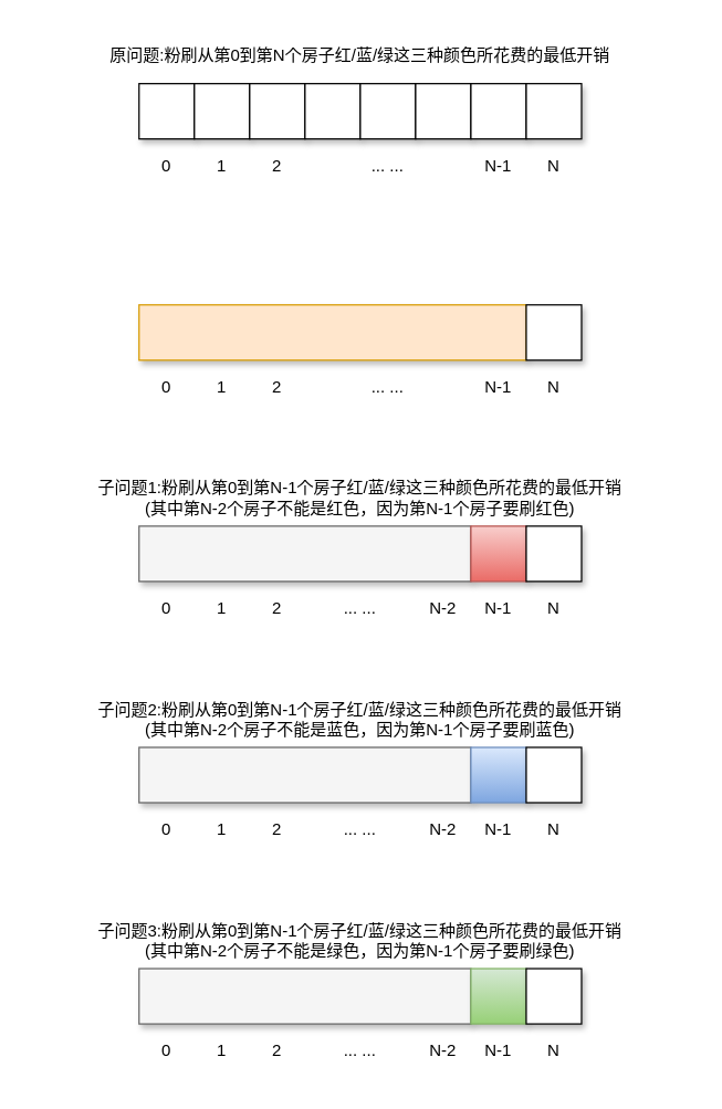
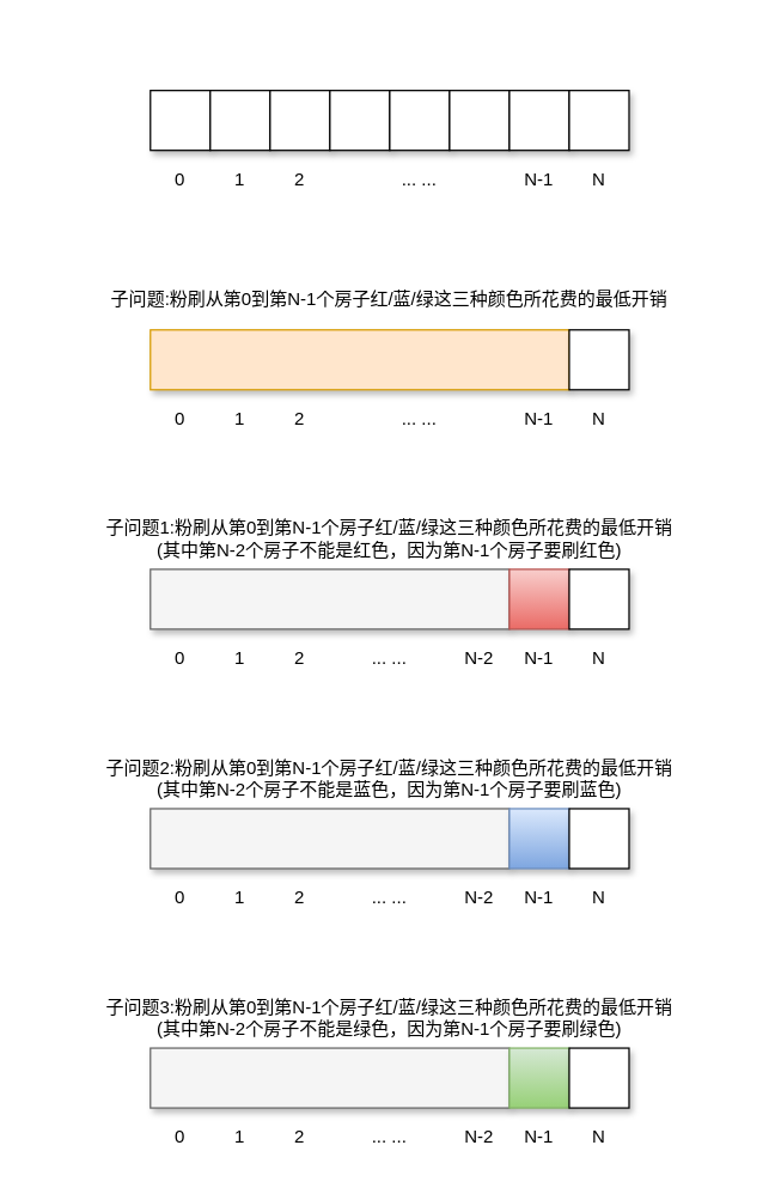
  <mxCell id="0" />
  <mxCell id="1" parent="0" />
  <mxCell id="2" value="" style="rounded=0;whiteSpace=wrap;html=1;glass=0;shadow=1;fillColor=#f5f5f5;strokeColor=#666666;fontColor=#333333;" vertex="1" parent="1"><mxGeometry x="100" y="700" width="240" height="40" as="geometry" /></mxCell>
  <mxCell id="3" value="" style="rounded=0;whiteSpace=wrap;html=1;glass=0;shadow=1;fillColor=#f5f5f5;strokeColor=#666666;fontColor=#333333;" vertex="1" parent="1"><mxGeometry x="100" y="540" width="240" height="40" as="geometry" /></mxCell>
  <mxCell id="4" value="" style="rounded=0;whiteSpace=wrap;html=1;glass=0;shadow=1;fillColor=#f5f5f5;strokeColor=#666666;fontColor=#333333;" vertex="1" parent="1"><mxGeometry x="100" y="380" width="240" height="40" as="geometry" /></mxCell>
  <mxCell id="5" value="" style="rounded=0;whiteSpace=wrap;html=1;glass=0;shadow=1;fillColor=#d5e8d4;gradientColor=#97d077;strokeColor=#82b366;" vertex="1" parent="1"><mxGeometry x="340" y="700" width="40" height="40" as="geometry" /></mxCell>
  <mxCell id="6" value="" style="rounded=0;whiteSpace=wrap;html=1;glass=0;shadow=1;fillColor=#f8cecc;strokeColor=#b85450;gradientColor=#ea6b66;" vertex="1" parent="1"><mxGeometry x="340" y="380" width="40" height="40" as="geometry" /></mxCell>
  <mxCell id="7" value="" style="rounded=0;whiteSpace=wrap;html=1;glass=0;shadow=1;fillColor=#dae8fc;gradientColor=#7ea6e0;strokeColor=#6c8ebf;" vertex="1" parent="1"><mxGeometry x="340" y="540" width="40" height="40" as="geometry" /></mxCell>
  <mxCell id="8" value="" style="rounded=0;whiteSpace=wrap;html=1;glass=0;shadow=1;" vertex="1" parent="1"><mxGeometry x="100" y="60" width="40" height="40" as="geometry" /></mxCell>
  <mxCell id="9" value="" style="rounded=0;whiteSpace=wrap;html=1;glass=0;shadow=1;" vertex="1" parent="1"><mxGeometry x="140" y="60" width="40" height="40" as="geometry" /></mxCell>
  <mxCell id="10" value="0" style="rounded=0;whiteSpace=wrap;html=1;glass=0;shadow=1;opacity=0;" vertex="1" parent="1"><mxGeometry x="100" y="420" width="40" height="40" as="geometry" /></mxCell>
  <mxCell id="11" value="1" style="rounded=0;whiteSpace=wrap;html=1;glass=0;shadow=1;opacity=0;" vertex="1" parent="1"><mxGeometry x="140" y="420" width="40" height="40" as="geometry" /></mxCell>
  <mxCell id="12" value="2" style="rounded=0;whiteSpace=wrap;html=1;glass=0;shadow=1;opacity=0;" vertex="1" parent="1"><mxGeometry x="180" y="420" width="40" height="40" as="geometry" /></mxCell>
  <mxCell id="13" value="... ..." style="rounded=0;whiteSpace=wrap;html=1;glass=0;shadow=1;opacity=0;" vertex="1" parent="1"><mxGeometry x="220" y="420" width="80" height="40" as="geometry" /></mxCell>
  <mxCell id="14" value="N-1" style="rounded=0;whiteSpace=wrap;html=1;glass=0;shadow=1;opacity=0;" vertex="1" parent="1"><mxGeometry x="340" y="420" width="40" height="40" as="geometry" /></mxCell>
  <mxCell id="15" value="N" style="rounded=0;whiteSpace=wrap;html=1;glass=0;shadow=1;opacity=0;" vertex="1" parent="1"><mxGeometry x="380" y="420" width="40" height="40" as="geometry" /></mxCell>
  <mxCell id="16" value="0" style="rounded=0;whiteSpace=wrap;html=1;glass=0;shadow=1;opacity=0;" vertex="1" parent="1"><mxGeometry x="100" y="580" width="40" height="40" as="geometry" /></mxCell>
  <mxCell id="17" value="1" style="rounded=0;whiteSpace=wrap;html=1;glass=0;shadow=1;opacity=0;" vertex="1" parent="1"><mxGeometry x="140" y="580" width="40" height="40" as="geometry" /></mxCell>
  <mxCell id="18" value="2" style="rounded=0;whiteSpace=wrap;html=1;glass=0;shadow=1;opacity=0;" vertex="1" parent="1"><mxGeometry x="180" y="580" width="40" height="40" as="geometry" /></mxCell>
  <mxCell id="19" value="... ..." style="rounded=0;whiteSpace=wrap;html=1;glass=0;shadow=1;opacity=0;" vertex="1" parent="1"><mxGeometry x="220" y="580" width="80" height="40" as="geometry" /></mxCell>
  <mxCell id="20" value="N-1" style="rounded=0;whiteSpace=wrap;html=1;glass=0;shadow=1;opacity=0;" vertex="1" parent="1"><mxGeometry x="340" y="580" width="40" height="40" as="geometry" /></mxCell>
  <mxCell id="21" value="N" style="rounded=0;whiteSpace=wrap;html=1;glass=0;shadow=1;opacity=0;" vertex="1" parent="1"><mxGeometry x="380" y="580" width="40" height="40" as="geometry" /></mxCell>
  <mxCell id="22" value="0" style="rounded=0;whiteSpace=wrap;html=1;glass=0;shadow=1;opacity=0;" vertex="1" parent="1"><mxGeometry x="100" y="740" width="40" height="40" as="geometry" /></mxCell>
  <mxCell id="23" value="1" style="rounded=0;whiteSpace=wrap;html=1;glass=0;shadow=1;opacity=0;" vertex="1" parent="1"><mxGeometry x="140" y="740" width="40" height="40" as="geometry" /></mxCell>
  <mxCell id="24" value="2" style="rounded=0;whiteSpace=wrap;html=1;glass=0;shadow=1;opacity=0;" vertex="1" parent="1"><mxGeometry x="180" y="740" width="40" height="40" as="geometry" /></mxCell>
  <mxCell id="25" value="... ..." style="rounded=0;whiteSpace=wrap;html=1;glass=0;shadow=1;opacity=0;" vertex="1" parent="1"><mxGeometry x="220" y="740" width="80" height="40" as="geometry" /></mxCell>
  <mxCell id="26" value="N-1" style="rounded=0;whiteSpace=wrap;html=1;glass=0;shadow=1;opacity=0;" vertex="1" parent="1"><mxGeometry x="340" y="740" width="40" height="40" as="geometry" /></mxCell>
  <mxCell id="27" value="N" style="rounded=0;whiteSpace=wrap;html=1;glass=0;shadow=1;opacity=0;" vertex="1" parent="1"><mxGeometry x="380" y="740" width="40" height="40" as="geometry" /></mxCell>
  <mxCell id="28" value="0" style="rounded=0;whiteSpace=wrap;html=1;glass=0;shadow=1;opacity=0;" vertex="1" parent="1"><mxGeometry x="100" y="100" width="40" height="40" as="geometry" /></mxCell>
  <mxCell id="29" value="1" style="rounded=0;whiteSpace=wrap;html=1;glass=0;shadow=1;opacity=0;" vertex="1" parent="1"><mxGeometry x="140" y="100" width="40" height="40" as="geometry" /></mxCell>
  <mxCell id="30" value="2" style="rounded=0;whiteSpace=wrap;html=1;glass=0;shadow=1;opacity=0;" vertex="1" parent="1"><mxGeometry x="180" y="100" width="40" height="40" as="geometry" /></mxCell>
  <mxCell id="31" value="... ..." style="rounded=0;whiteSpace=wrap;html=1;glass=0;shadow=1;opacity=0;" vertex="1" parent="1"><mxGeometry x="220" y="100" width="120" height="40" as="geometry" /></mxCell>
  <mxCell id="32" value="N-1" style="rounded=0;whiteSpace=wrap;html=1;glass=0;shadow=1;opacity=0;" vertex="1" parent="1"><mxGeometry x="340" y="100" width="40" height="40" as="geometry" /></mxCell>
  <mxCell id="33" value="N" style="rounded=0;whiteSpace=wrap;html=1;glass=0;shadow=1;opacity=0;" vertex="1" parent="1"><mxGeometry x="380" y="100" width="40" height="40" as="geometry" /></mxCell>
  <mxCell id="34" value="" style="rounded=0;whiteSpace=wrap;html=1;glass=0;shadow=1;" vertex="1" parent="1"><mxGeometry x="180" y="60" width="40" height="40" as="geometry" /></mxCell>
  <mxCell id="35" value="" style="rounded=0;whiteSpace=wrap;html=1;glass=0;shadow=1;" vertex="1" parent="1"><mxGeometry x="220" y="60" width="40" height="40" as="geometry" /></mxCell>
  <mxCell id="36" value="" style="rounded=0;whiteSpace=wrap;html=1;glass=0;shadow=1;" vertex="1" parent="1"><mxGeometry x="260" y="60" width="40" height="40" as="geometry" /></mxCell>
  <mxCell id="37" value="" style="rounded=0;whiteSpace=wrap;html=1;glass=0;shadow=1;" vertex="1" parent="1"><mxGeometry x="300" y="60" width="40" height="40" as="geometry" /></mxCell>
  <mxCell id="38" value="" style="rounded=0;whiteSpace=wrap;html=1;glass=0;shadow=1;" vertex="1" parent="1"><mxGeometry x="340" y="60" width="40" height="40" as="geometry" /></mxCell>
  <mxCell id="39" value="" style="rounded=0;whiteSpace=wrap;html=1;glass=0;shadow=1;" vertex="1" parent="1"><mxGeometry x="380" y="60" width="40" height="40" as="geometry" /></mxCell>
- <mxCell id="40" value="原问题:粉刷从第0到第N个房子红/蓝/绿这三种颜色所花费的最低开销" style="text;html=1;strokeColor=none;fillColor=none;align=center;verticalAlign=middle;whiteSpace=wrap;rounded=0;shadow=1;glass=0;opacity=0;" vertex="1" parent="1"><mxGeometry x="20" y="20" width="480" height="40" as="geometry" /></mxCell>
  <mxCell id="41" value="子问题1:粉刷从第0到第N-1个房子红/蓝/绿这三种颜色所花费的最低开销&lt;br&gt;(其中第N-2个房子不能是红色，因为第N-1个房子要刷红色)" style="text;html=1;strokeColor=none;fillColor=none;align=center;verticalAlign=middle;whiteSpace=wrap;rounded=0;shadow=1;glass=0;opacity=0;" vertex="1" parent="1"><mxGeometry x="20" y="340" width="480" height="40" as="geometry" /></mxCell>
  <mxCell id="42" value="子问题2:粉刷从第0到第N-1个房子红/蓝/绿这三种颜色所花费的最低开销&lt;br&gt;(其中第N-2个房子不能是蓝色，因为第N-1个房子要刷蓝色)" style="text;html=1;strokeColor=none;fillColor=none;align=center;verticalAlign=middle;whiteSpace=wrap;rounded=0;shadow=1;glass=0;opacity=0;" vertex="1" parent="1"><mxGeometry x="20" y="500" width="480" height="40" as="geometry" /></mxCell>
  <mxCell id="43" value="子问题3:粉刷从第0到第N-1个房子红/蓝/绿这三种颜色所花费的最低开销&lt;br&gt;(其中第N-2个房子不能是绿色，因为第N-1个房子要刷绿色)" style="text;html=1;strokeColor=none;fillColor=none;align=center;verticalAlign=middle;whiteSpace=wrap;rounded=0;shadow=1;glass=0;opacity=0;" vertex="1" parent="1"><mxGeometry x="20" y="660" width="480" height="40" as="geometry" /></mxCell>
  <mxCell id="44" value="" style="rounded=0;whiteSpace=wrap;html=1;glass=0;shadow=1;fillColor=#ffe6cc;strokeColor=#d79b00;" vertex="1" parent="1"><mxGeometry x="100" y="220" width="280" height="40" as="geometry" /></mxCell>
  <mxCell id="45" value="0" style="rounded=0;whiteSpace=wrap;html=1;glass=0;shadow=1;opacity=0;" vertex="1" parent="1"><mxGeometry x="100" y="260" width="40" height="40" as="geometry" /></mxCell>
  <mxCell id="46" value="1" style="rounded=0;whiteSpace=wrap;html=1;glass=0;shadow=1;opacity=0;" vertex="1" parent="1"><mxGeometry x="140" y="260" width="40" height="40" as="geometry" /></mxCell>
  <mxCell id="47" value="2" style="rounded=0;whiteSpace=wrap;html=1;glass=0;shadow=1;opacity=0;" vertex="1" parent="1"><mxGeometry x="180" y="260" width="40" height="40" as="geometry" /></mxCell>
  <mxCell id="48" value="... ..." style="rounded=0;whiteSpace=wrap;html=1;glass=0;shadow=1;opacity=0;" vertex="1" parent="1"><mxGeometry x="220" y="260" width="120" height="40" as="geometry" /></mxCell>
  <mxCell id="49" value="N-1" style="rounded=0;whiteSpace=wrap;html=1;glass=0;shadow=1;opacity=0;" vertex="1" parent="1"><mxGeometry x="340" y="260" width="40" height="40" as="geometry" /></mxCell>
  <mxCell id="50" value="N" style="rounded=0;whiteSpace=wrap;html=1;glass=0;shadow=1;opacity=0;" vertex="1" parent="1"><mxGeometry x="380" y="260" width="40" height="40" as="geometry" /></mxCell>
+ <mxCell id="51" value="子问题:粉刷从第0到第N-1个房子红/蓝/绿这三种颜色所花费的最低开销" style="text;html=1;strokeColor=none;fillColor=none;align=center;verticalAlign=middle;whiteSpace=wrap;rounded=0;shadow=1;glass=0;opacity=0;" vertex="1" parent="1"><mxGeometry x="20" y="180" width="480" height="40" as="geometry" /></mxCell>
  <mxCell id="52" value="" style="rounded=0;whiteSpace=wrap;html=1;glass=0;shadow=1;" vertex="1" parent="1"><mxGeometry x="380" y="220" width="40" height="40" as="geometry" /></mxCell>
  <mxCell id="53" value="" style="rounded=0;whiteSpace=wrap;html=1;glass=0;shadow=1;" vertex="1" parent="1"><mxGeometry x="380" y="380" width="40" height="40" as="geometry" /></mxCell>
  <mxCell id="54" value="" style="rounded=0;whiteSpace=wrap;html=1;glass=0;shadow=1;" vertex="1" parent="1"><mxGeometry x="380" y="540" width="40" height="40" as="geometry" /></mxCell>
  <mxCell id="55" value="" style="rounded=0;whiteSpace=wrap;html=1;glass=0;shadow=1;" vertex="1" parent="1"><mxGeometry x="380" y="700" width="40" height="40" as="geometry" /></mxCell>
  <mxCell id="56" value="N-2" style="rounded=0;whiteSpace=wrap;html=1;glass=0;shadow=1;opacity=0;" vertex="1" parent="1"><mxGeometry x="300" y="420" width="40" height="40" as="geometry" /></mxCell>
  <mxCell id="57" value="N-2" style="rounded=0;whiteSpace=wrap;html=1;glass=0;shadow=1;opacity=0;" vertex="1" parent="1"><mxGeometry x="300" y="580" width="40" height="40" as="geometry" /></mxCell>
  <mxCell id="58" value="N-2" style="rounded=0;whiteSpace=wrap;html=1;glass=0;shadow=1;opacity=0;" vertex="1" parent="1"><mxGeometry x="300" y="740" width="40" height="40" as="geometry" /></mxCell>
